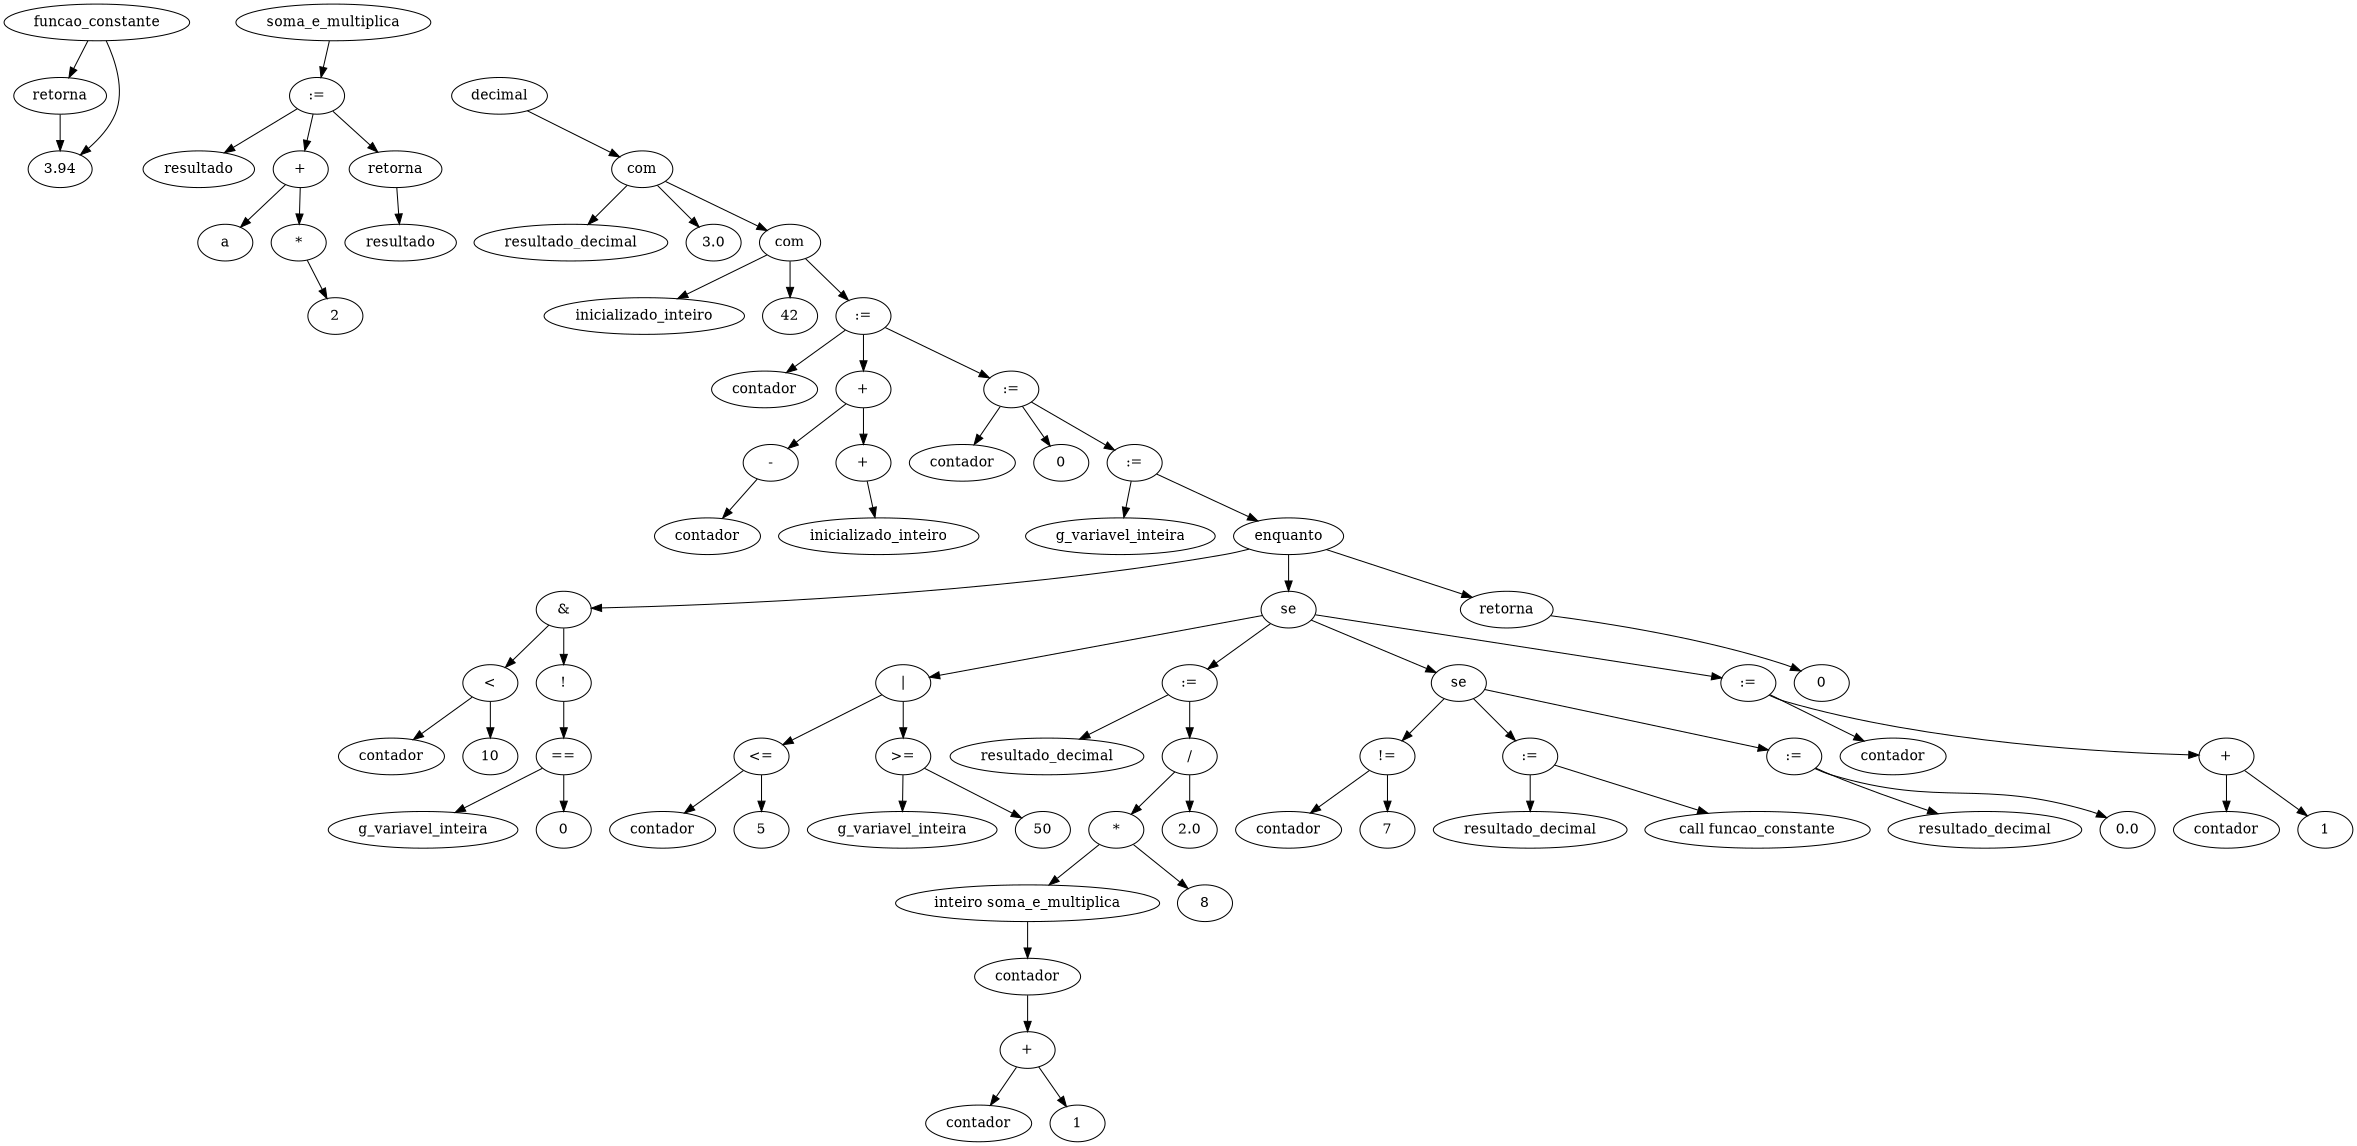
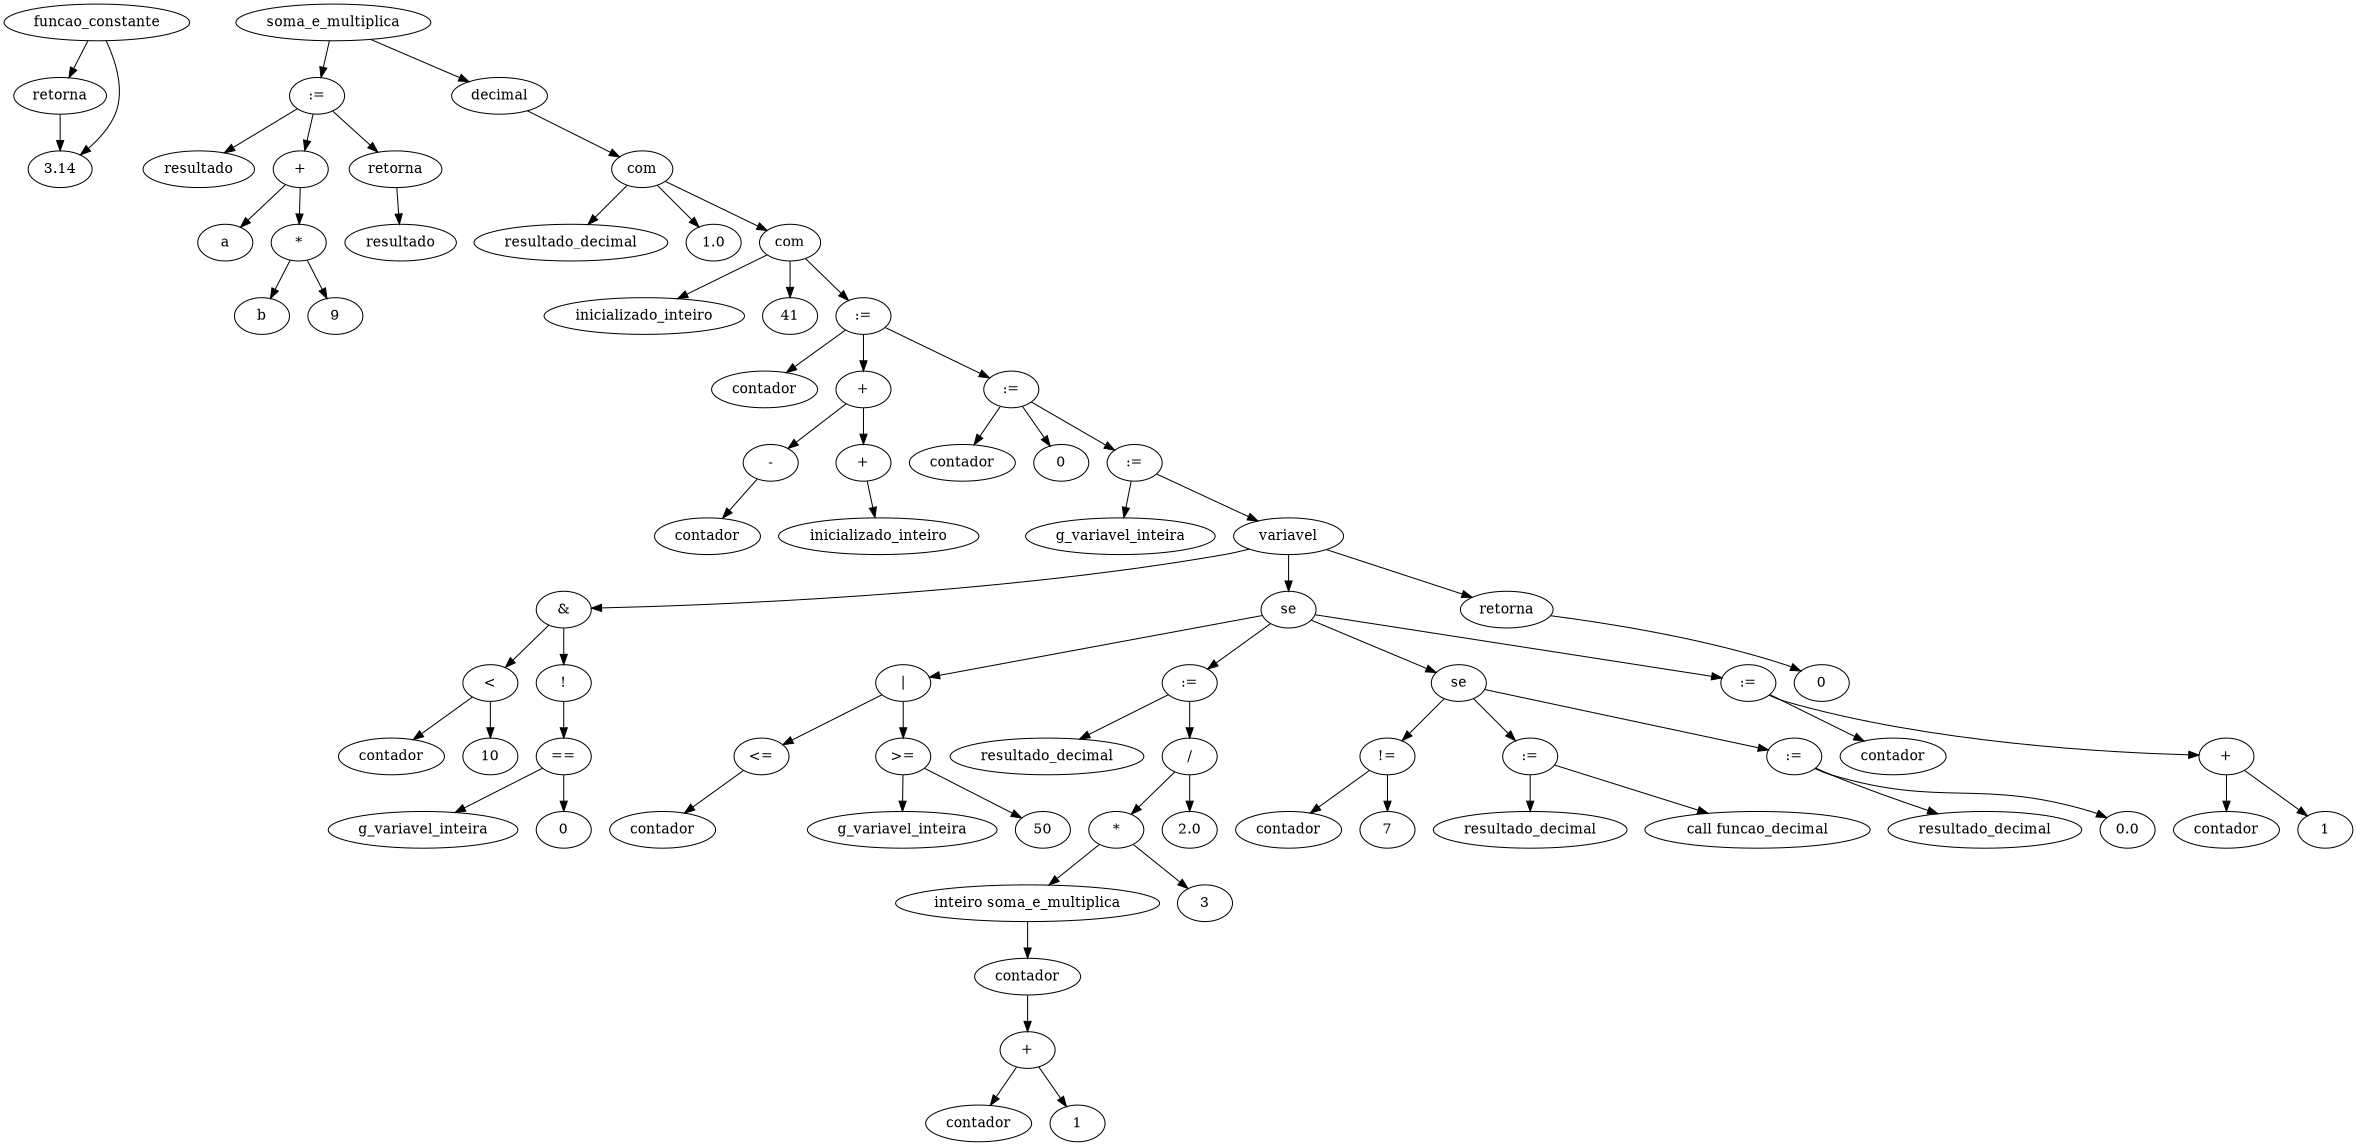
  digraph {
    n1 [label=funcao_constante]
    n2 [label=retorna]
-   n3 [label=3.94]
+   n3 [label=3.14]
    n4 [label=soma_e_multiplica]
    n5 [label=":="]
    n6 [label=decimal]
    n7 [label=resultado]
    n8 [label="+"]
    n9 [label=retorna]
    n10 [label=com]
    n11 [label=a]
    n12 [label="*"]
    n13 [label=resultado]
-   n15 [label=2]
+   n14 [label=b]
+   n15 [label=9]
    n16 [label=resultado_decimal]
-   n17 [label=3.0]
+   n17 [label=1.0]
    n18 [label=com]
    n19 [label=inicializado_inteiro]
-   n20 [label=42]
+   n20 [label=41]
    n21 [label=":="]
    n22 [label=contador]
    n23 [label="+"]
    n24 [label=":="]
    n25 [label="-"]
    n26 [label="+"]
    n27 [label=contador]
    n28 [label=0]
    n29 [label=":="]
    n30 [label=contador]
    n31 [label=inicializado_inteiro]
    n32 [label=g_variavel_inteira]
-   n33 [label=enquanto]
+   n33 [label=variavel]
    n34 [label="&"]
    n35 [label=se]
    n36 [label=retorna]
    n37 [label="<"]
    n38 [label="!"]
    n39 [label="|"]
    n40 [label=":="]
    n41 [label=se]
    n42 [label=":="]
    n43 [label=0]
    n44 [label=contador]
    n45 [label=10]
    n46 [label="=="]
    n47 [label=g_variavel_inteira]
    n48 [label=0]
    n49 [label="<="]
    n50 [label=">="]
    n51 [label=resultado_decimal]
    n52 [label="/"]
    n53 [label="!="]
    n54 [label=":="]
    n55 [label=":="]
    n56 [label=contador]
    n57 [label="+"]
    n58 [label=contador]
-   n59 [label=5]
    n60 [label=g_variavel_inteira]
    n61 [label=50]
    n62 [label="*"]
    n63 [label=2.0]
    n64 [label="inteiro soma_e_multiplica"]
-   n65 [label=8]
+   n65 [label=3]
    n66 [label=contador]
    n67 [label="+"]
    n68 [label=contador]
    n69 [label=1]
    n70 [label=contador]
    n71 [label=7]
    n72 [label=resultado_decimal]
-   n73 [label="call funcao_constante"]
+   n73 [label="call funcao_decimal"]
    n74 [label=resultado_decimal]
    n75 [label=0.0]
    n76 [label=contador]
    n77 [label=1]
    n1 -> n2
    n1 -> n3
    n2 -> n3
    n4 -> n5
+   n4 -> n6
    n5 -> n7
    n5 -> n8
    n5 -> n9
    n6 -> n10
    n8 -> n11
    n8 -> n12
    n9 -> n13
    n10 -> n16
    n10 -> n17
    n10 -> n18
+   n12 -> n14
    n12 -> n15
    n18 -> n19
    n18 -> n20
    n18 -> n21
    n21 -> n22
    n21 -> n23
    n21 -> n24
    n23 -> n25
    n23 -> n26
    n24 -> n27
    n24 -> n28
    n24 -> n29
    n25 -> n30
    n26 -> n31
    n29 -> n32
    n29 -> n33
    n33 -> n34
    n33 -> n35
    n33 -> n36
    n34 -> n37
    n34 -> n38
    n35 -> n39
    n35 -> n40
    n35 -> n41
    n35 -> n42
    n36 -> n43
    n37 -> n44
    n37 -> n45
    n38 -> n46
    n39 -> n49
    n39 -> n50
    n40 -> n51
    n40 -> n52
    n41 -> n53
    n41 -> n54
    n41 -> n55
    n42 -> n56
    n42 -> n57
    n46 -> n47
    n46 -> n48
    n49 -> n58
-   n49 -> n59
    n50 -> n60
    n50 -> n61
    n52 -> n62
    n52 -> n63
    n53 -> n70
    n53 -> n71
    n54 -> n72
    n54 -> n73
    n55 -> n74
    n55 -> n75
    n57 -> n76
    n57 -> n77
    n62 -> n64
    n62 -> n65
    n64 -> n66
    n66 -> n67
    n67 -> n68
    n67 -> n69
  }
